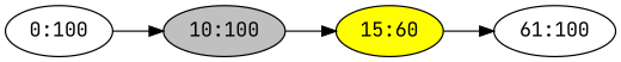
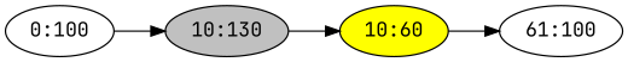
  digraph {
    fontname="JetBrains Mono"
    rankdir=LR
    node [fontname="JetBrains Mono"]
    edge [fontname="JetBrains Mono"]
    n1 [label="0:100"]
-   n2 [fillcolor=grey label="10:100" style=filled]
-   n3 [fillcolor=yellow label="15:60" style=filled]
+   n2 [fillcolor=grey label="10:130" style=filled]
+   n3 [fillcolor=yellow label="10:60" style=filled]
    n4 [label="61:100"]
    n1 -> n2
    n2 -> n3
    n3 -> n4
  }
